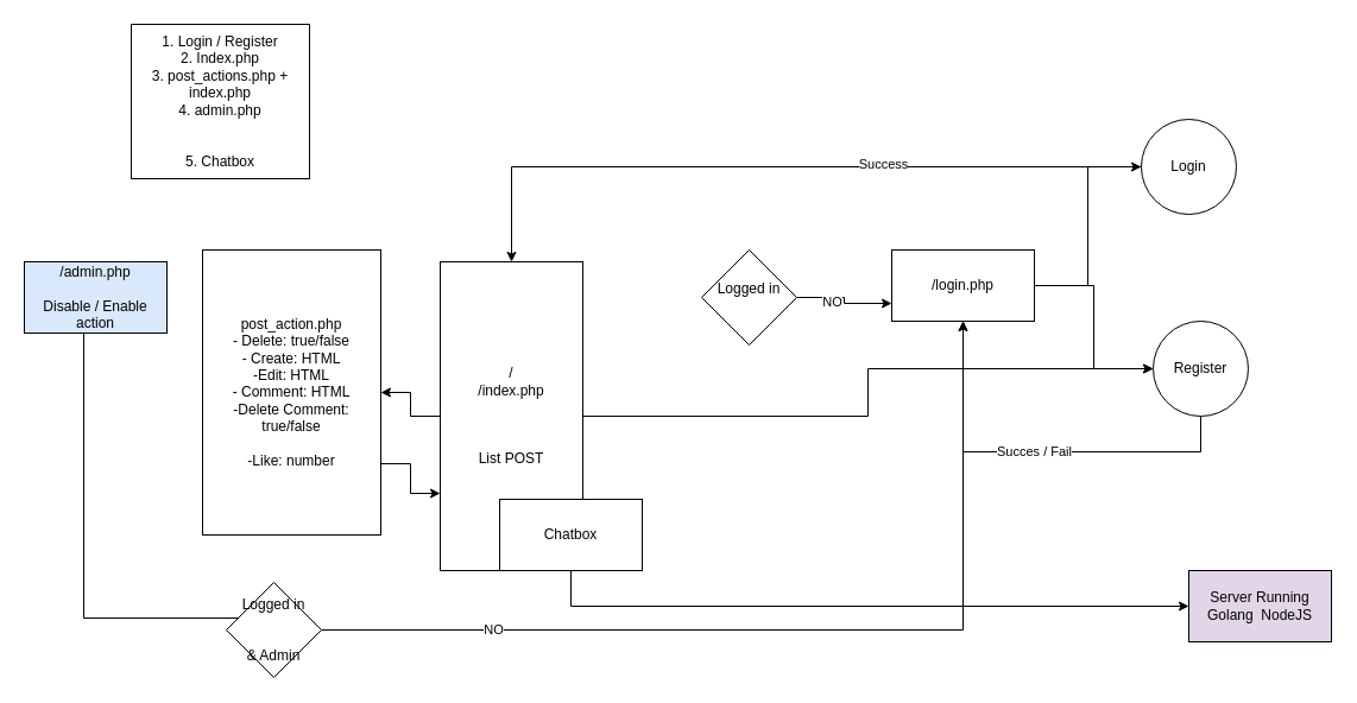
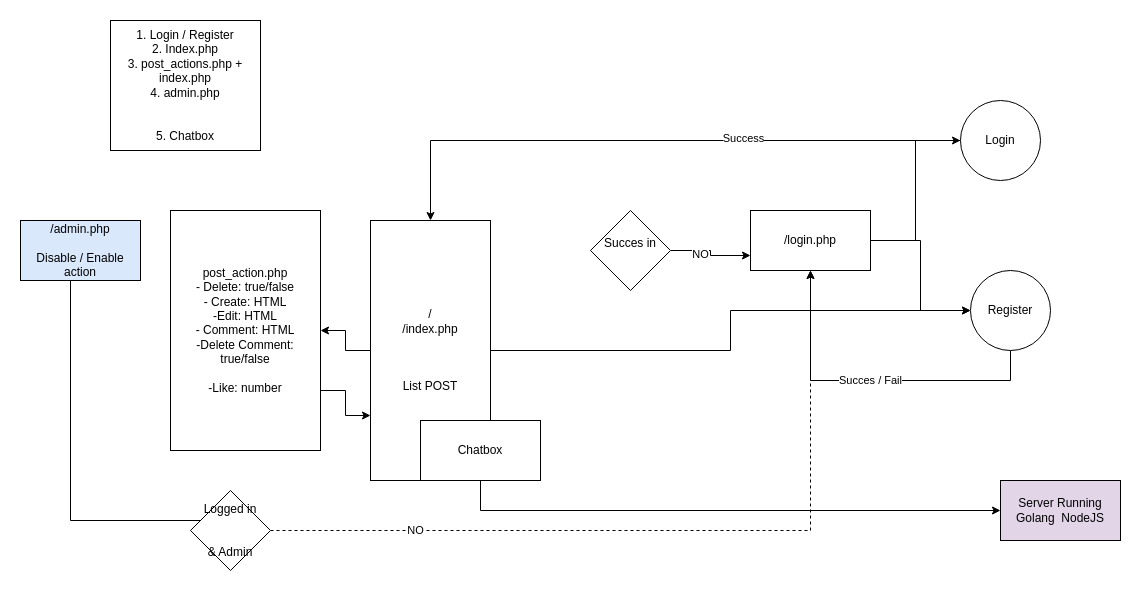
  <mxCell id="0" />
  <mxCell id="1" parent="0" />
  <mxCell id="2" style="edgeStyle=orthogonalEdgeStyle;rounded=0;orthogonalLoop=1;jettySize=auto;html=1;" edge="1" parent="1" source="4" target="15"><mxGeometry relative="1" as="geometry" /></mxCell>
  <mxCell id="3" style="edgeStyle=orthogonalEdgeStyle;rounded=0;orthogonalLoop=1;jettySize=auto;html=1;" edge="1" parent="1" source="4" target="22"><mxGeometry relative="1" as="geometry" /></mxCell>
  <mxCell id="4" value="&lt;div&gt;/&lt;br&gt;&lt;/div&gt;&lt;div&gt;/index.php&lt;/div&gt;&lt;div&gt;&lt;br&gt;&lt;/div&gt;&lt;div&gt;&lt;br&gt;&lt;/div&gt;&lt;div&gt;&lt;br&gt;&lt;/div&gt;&lt;div&gt;List POST&lt;br&gt;&lt;/div&gt;" style="rounded=0;whiteSpace=wrap;html=1;" vertex="1" parent="1"><mxGeometry x="370" y="220" width="120" height="260" as="geometry" /></mxCell>
  <mxCell id="5" style="edgeStyle=orthogonalEdgeStyle;rounded=0;orthogonalLoop=1;jettySize=auto;html=1;entryX=0;entryY=0.5;entryDx=0;entryDy=0;" edge="1" parent="1" source="7" target="13"><mxGeometry relative="1" as="geometry" /></mxCell>
  <mxCell id="6" style="edgeStyle=orthogonalEdgeStyle;rounded=0;orthogonalLoop=1;jettySize=auto;html=1;entryX=0;entryY=0.5;entryDx=0;entryDy=0;" edge="1" parent="1" source="7" target="15"><mxGeometry relative="1" as="geometry" /></mxCell>
  <mxCell id="7" value="/login.php" style="rounded=0;whiteSpace=wrap;html=1;" vertex="1" parent="1"><mxGeometry x="750" y="210" width="120" height="60" as="geometry" /></mxCell>
  <mxCell id="8" style="edgeStyle=orthogonalEdgeStyle;rounded=0;orthogonalLoop=1;jettySize=auto;html=1;entryX=0;entryY=0.75;entryDx=0;entryDy=0;" edge="1" parent="1" source="10" target="7"><mxGeometry relative="1" as="geometry" /></mxCell>
  <mxCell id="9" value="NO" style="edgeLabel;html=1;align=center;verticalAlign=middle;resizable=0;points=[];" vertex="1" connectable="0" parent="8"><mxGeometry x="-0.318" y="-3" relative="1" as="geometry"><mxPoint as="offset" /></mxGeometry></mxCell>
- <mxCell id="10" value="&lt;div&gt;Logged in&lt;/div&gt;&lt;div&gt;&lt;br&gt;&lt;/div&gt;" style="rhombus;whiteSpace=wrap;html=1;" vertex="1" parent="1"><mxGeometry x="590" y="210" width="80" height="80" as="geometry" /></mxCell>
+ <mxCell id="10" value="&lt;div&gt;Succes in&lt;/div&gt;&lt;div&gt;&lt;br&gt;&lt;/div&gt;" style="rhombus;whiteSpace=wrap;html=1;" vertex="1" parent="1"><mxGeometry x="590" y="210" width="80" height="80" as="geometry" /></mxCell>
  <mxCell id="11" style="edgeStyle=orthogonalEdgeStyle;rounded=0;orthogonalLoop=1;jettySize=auto;html=1;entryX=0.5;entryY=0;entryDx=0;entryDy=0;" edge="1" parent="1" source="13" target="4"><mxGeometry relative="1" as="geometry" /></mxCell>
  <mxCell id="12" value="Success" style="edgeLabel;html=1;align=center;verticalAlign=middle;resizable=0;points=[];" vertex="1" connectable="0" parent="11"><mxGeometry x="-0.285" y="-3" relative="1" as="geometry"><mxPoint as="offset" /></mxGeometry></mxCell>
  <mxCell id="13" value="Login" style="ellipse;whiteSpace=wrap;html=1;aspect=fixed;" vertex="1" parent="1"><mxGeometry x="960" y="100" width="80" height="80" as="geometry" /></mxCell>
  <mxCell id="14" value="Succes / Fail" style="edgeStyle=orthogonalEdgeStyle;rounded=0;orthogonalLoop=1;jettySize=auto;html=1;entryX=0.5;entryY=1;entryDx=0;entryDy=0;" edge="1" parent="1" source="15" target="7"><mxGeometry relative="1" as="geometry"><Array as="points"><mxPoint x="1010" y="380" /><mxPoint x="810" y="380" /></Array></mxGeometry></mxCell>
  <mxCell id="15" value="Register" style="ellipse;whiteSpace=wrap;html=1;aspect=fixed;" vertex="1" parent="1"><mxGeometry x="970" y="270" width="80" height="80" as="geometry" /></mxCell>
  <mxCell id="16" style="edgeStyle=orthogonalEdgeStyle;rounded=0;orthogonalLoop=1;jettySize=auto;html=1;entryX=0.5;entryY=0;entryDx=0;entryDy=0;" edge="1" parent="1" source="17" target="20"><mxGeometry relative="1" as="geometry"><Array as="points"><mxPoint x="70" y="520" /><mxPoint x="230" y="520" /></Array></mxGeometry></mxCell>
  <mxCell id="17" value="&lt;div&gt;/admin.php&lt;/div&gt;&lt;div&gt;&lt;br&gt;&lt;/div&gt;&lt;div&gt;Disable / Enable action&lt;br&gt;&lt;/div&gt;" style="rounded=0;whiteSpace=wrap;html=1;fillColor=#dae8fc;" vertex="1" parent="1"><mxGeometry x="20" y="220" width="120" height="60" as="geometry" /></mxCell>
- <mxCell id="18" style="edgeStyle=orthogonalEdgeStyle;rounded=0;orthogonalLoop=1;jettySize=auto;html=1;entryX=0.5;entryY=1;entryDx=0;entryDy=0;" edge="1" parent="1" source="20" target="7"><mxGeometry relative="1" as="geometry" /></mxCell>
+ <mxCell id="18" style="edgeStyle=orthogonalEdgeStyle;rounded=0;orthogonalLoop=1;jettySize=auto;html=1;entryX=0.5;entryY=1;entryDx=0;entryDy=0;dashed=1;" edge="1" parent="1" source="20" target="7"><mxGeometry relative="1" as="geometry" /></mxCell>
  <mxCell id="19" value="NO" style="edgeLabel;html=1;align=center;verticalAlign=middle;resizable=0;points=[];" vertex="1" connectable="0" parent="18"><mxGeometry x="-0.639" y="1" relative="1" as="geometry"><mxPoint as="offset" /></mxGeometry></mxCell>
  <mxCell id="20" value="&lt;div&gt;Logged in&lt;/div&gt;&lt;div&gt;&lt;br&gt;&lt;/div&gt;&lt;div&gt;&lt;br&gt;&lt;/div&gt;&lt;div&gt;&amp;amp; Admin&lt;br&gt;&lt;/div&gt;" style="rhombus;whiteSpace=wrap;html=1;" vertex="1" parent="1"><mxGeometry x="190" y="490" width="80" height="80" as="geometry" /></mxCell>
  <mxCell id="21" style="edgeStyle=orthogonalEdgeStyle;rounded=0;orthogonalLoop=1;jettySize=auto;html=1;exitX=1;exitY=0.75;exitDx=0;exitDy=0;entryX=0;entryY=0.75;entryDx=0;entryDy=0;" edge="1" parent="1" source="22" target="4"><mxGeometry relative="1" as="geometry" /></mxCell>
  <mxCell id="22" value="&lt;div&gt;post_action.php&lt;/div&gt;&lt;div&gt;- Delete: true/false&lt;br&gt;&lt;/div&gt;&lt;div&gt;- Create: HTML&lt;br&gt;&lt;/div&gt;&lt;div&gt;-Edit: HTML&lt;br&gt;&lt;/div&gt;&lt;div&gt;- Comment: HTML&lt;br&gt;&lt;/div&gt;&lt;div&gt;-Delete Comment: true/false&lt;br&gt;&lt;/div&gt;&lt;div&gt;&lt;br&gt;&lt;/div&gt;&lt;div&gt;-Like: number&lt;br&gt;&lt;/div&gt;" style="rounded=0;whiteSpace=wrap;html=1;" vertex="1" parent="1"><mxGeometry x="170" y="210" width="150" height="240" as="geometry" /></mxCell>
  <mxCell id="23" value="&lt;div&gt;Server Running&lt;/div&gt;&lt;div&gt;Golang&amp;nbsp; NodeJS&lt;br&gt;&lt;/div&gt;" style="rounded=0;whiteSpace=wrap;html=1;fillColor=#e1d5e7;" vertex="1" parent="1"><mxGeometry x="1000" y="480" width="120" height="60" as="geometry" /></mxCell>
  <mxCell id="24" style="edgeStyle=orthogonalEdgeStyle;rounded=0;orthogonalLoop=1;jettySize=auto;html=1;entryX=0;entryY=0.5;entryDx=0;entryDy=0;" edge="1" parent="1" source="25" target="23"><mxGeometry relative="1" as="geometry"><Array as="points"><mxPoint x="480" y="510" /></Array></mxGeometry></mxCell>
  <mxCell id="25" value="Chatbox" style="rounded=0;whiteSpace=wrap;html=1;" vertex="1" parent="1"><mxGeometry x="420" y="420" width="120" height="60" as="geometry" /></mxCell>
  <mxCell id="26" value="&lt;div&gt;1. Login / Register&lt;/div&gt;&lt;div&gt;2. Index.php&lt;/div&gt;&lt;div&gt;3. post_actions.php + index.php&lt;br&gt;&lt;/div&gt;&lt;div&gt;4. admin.php&lt;br&gt;&lt;/div&gt;&lt;div&gt;&lt;br&gt;&lt;/div&gt;&lt;div&gt;&lt;br&gt;&lt;/div&gt;&lt;div&gt;5. Chatbox&lt;br&gt;&lt;/div&gt;" style="rounded=0;whiteSpace=wrap;html=1;" vertex="1" parent="1"><mxGeometry x="110" y="20" width="150" height="130" as="geometry" /></mxCell>
